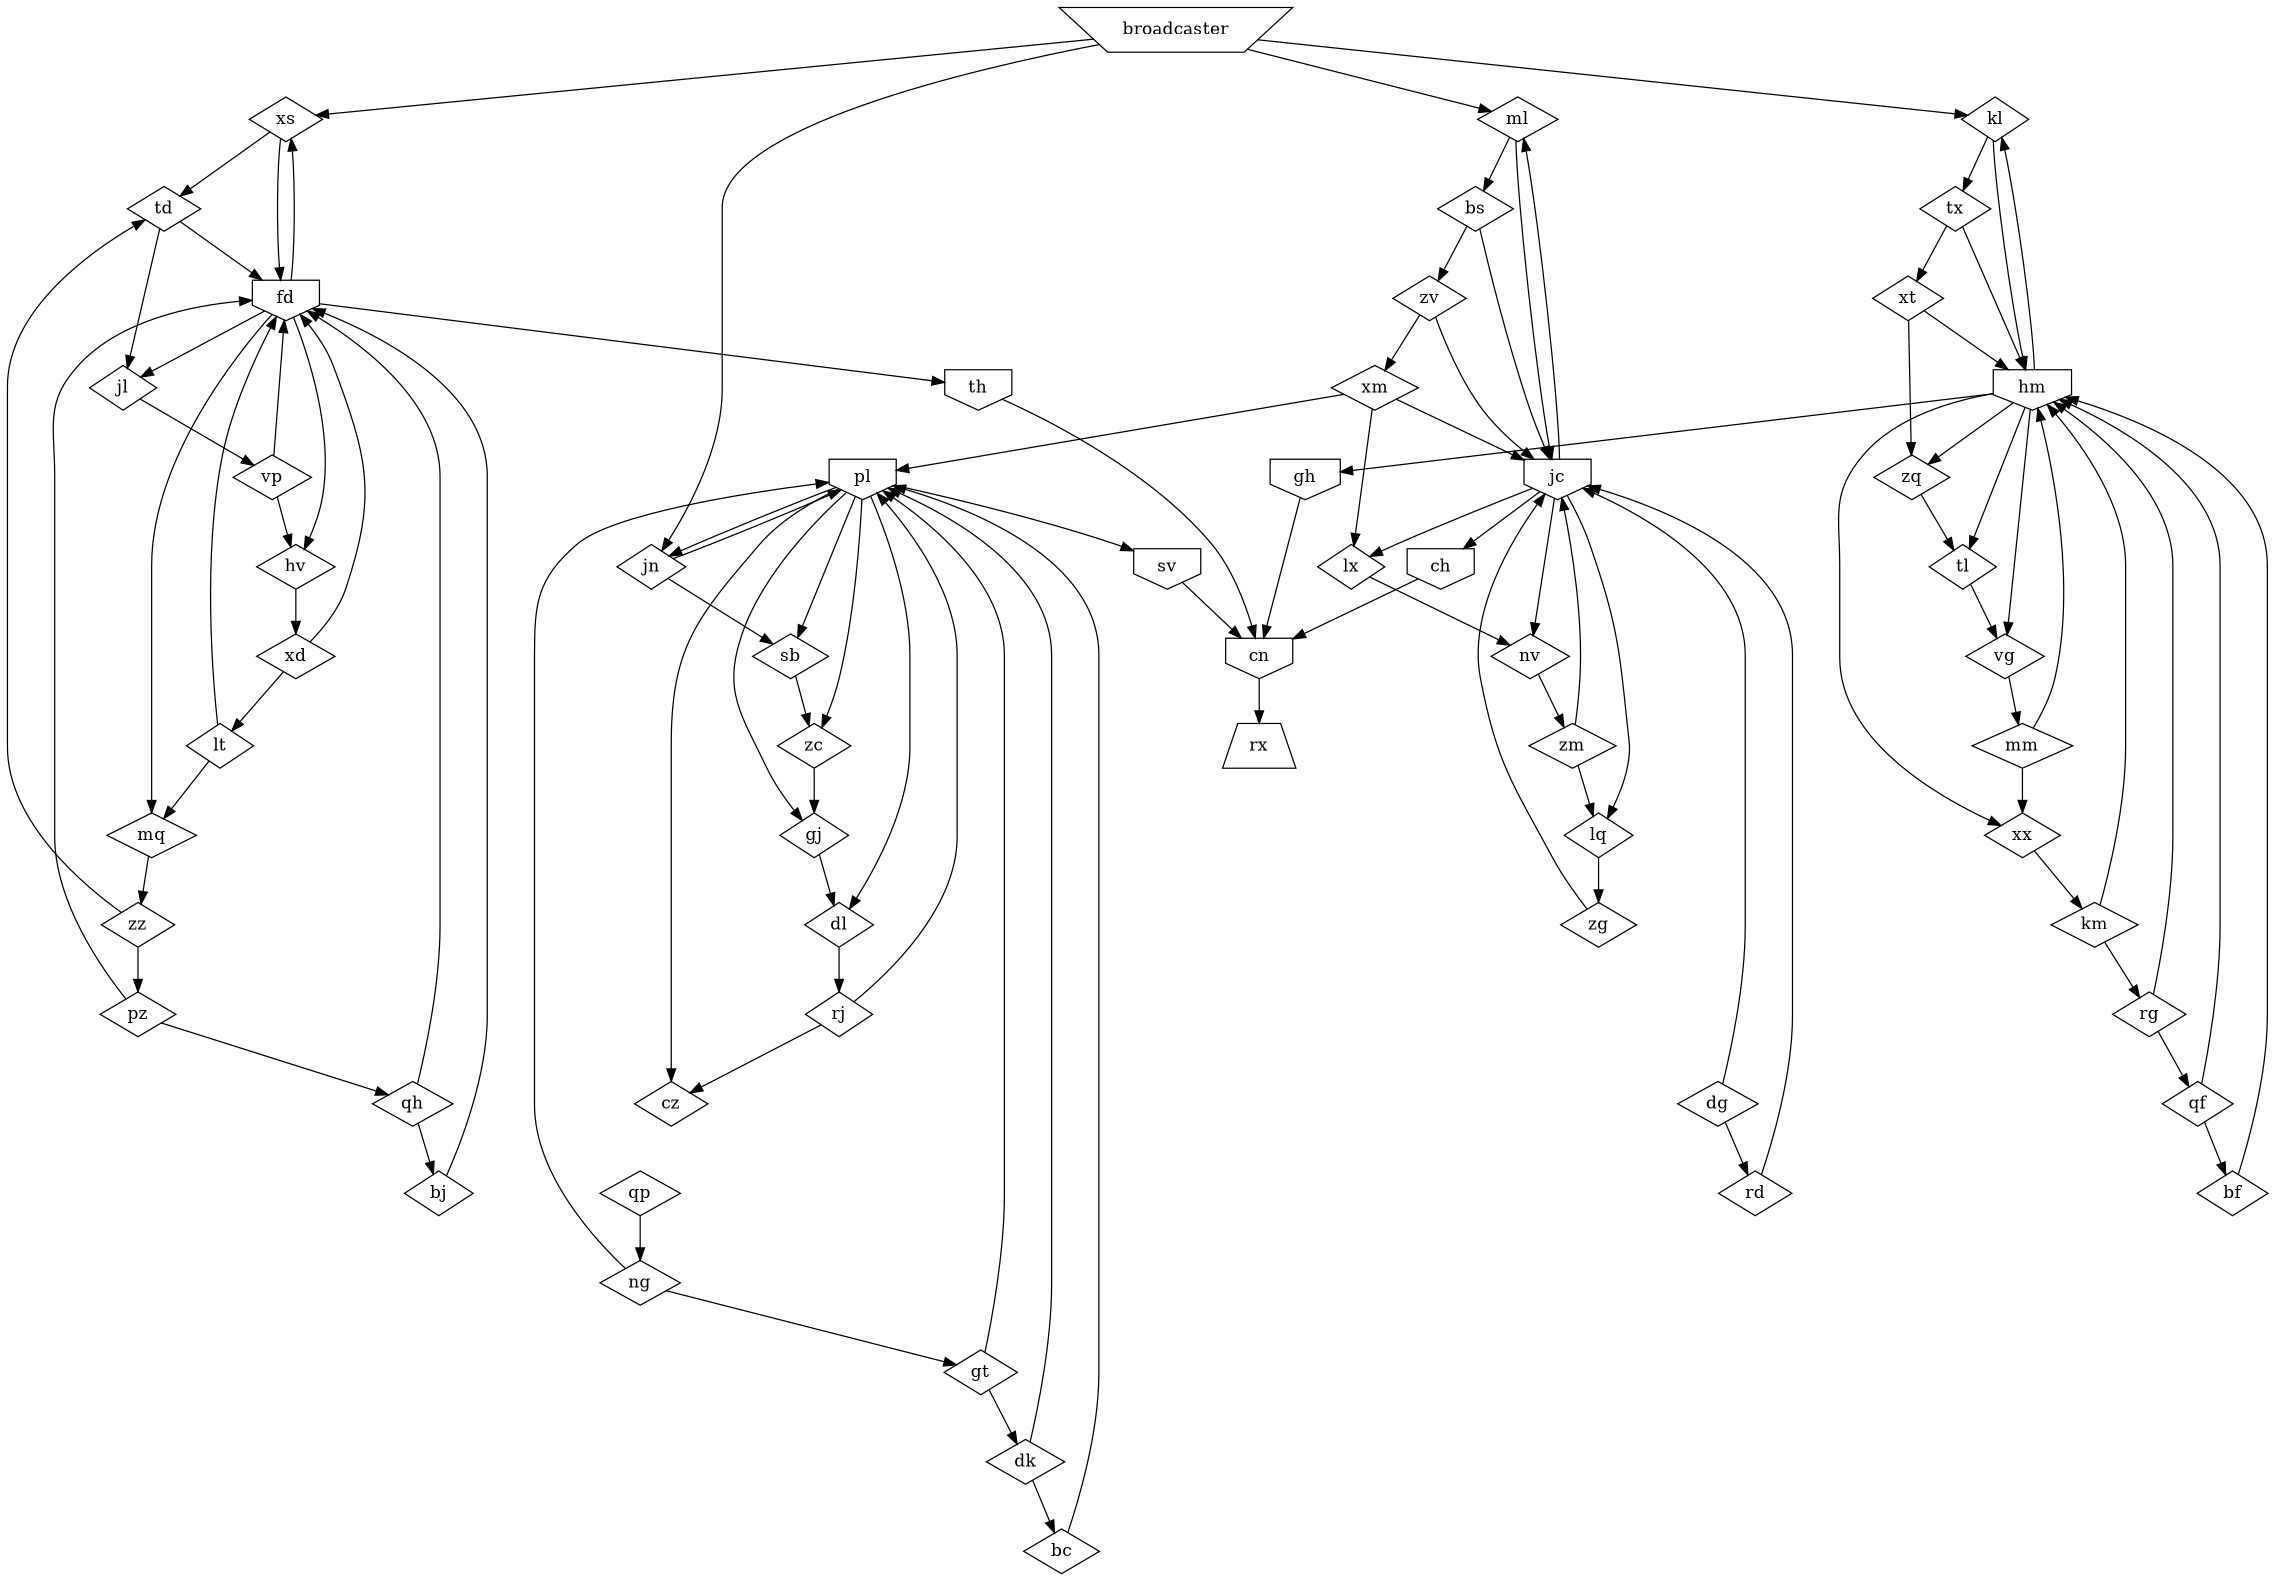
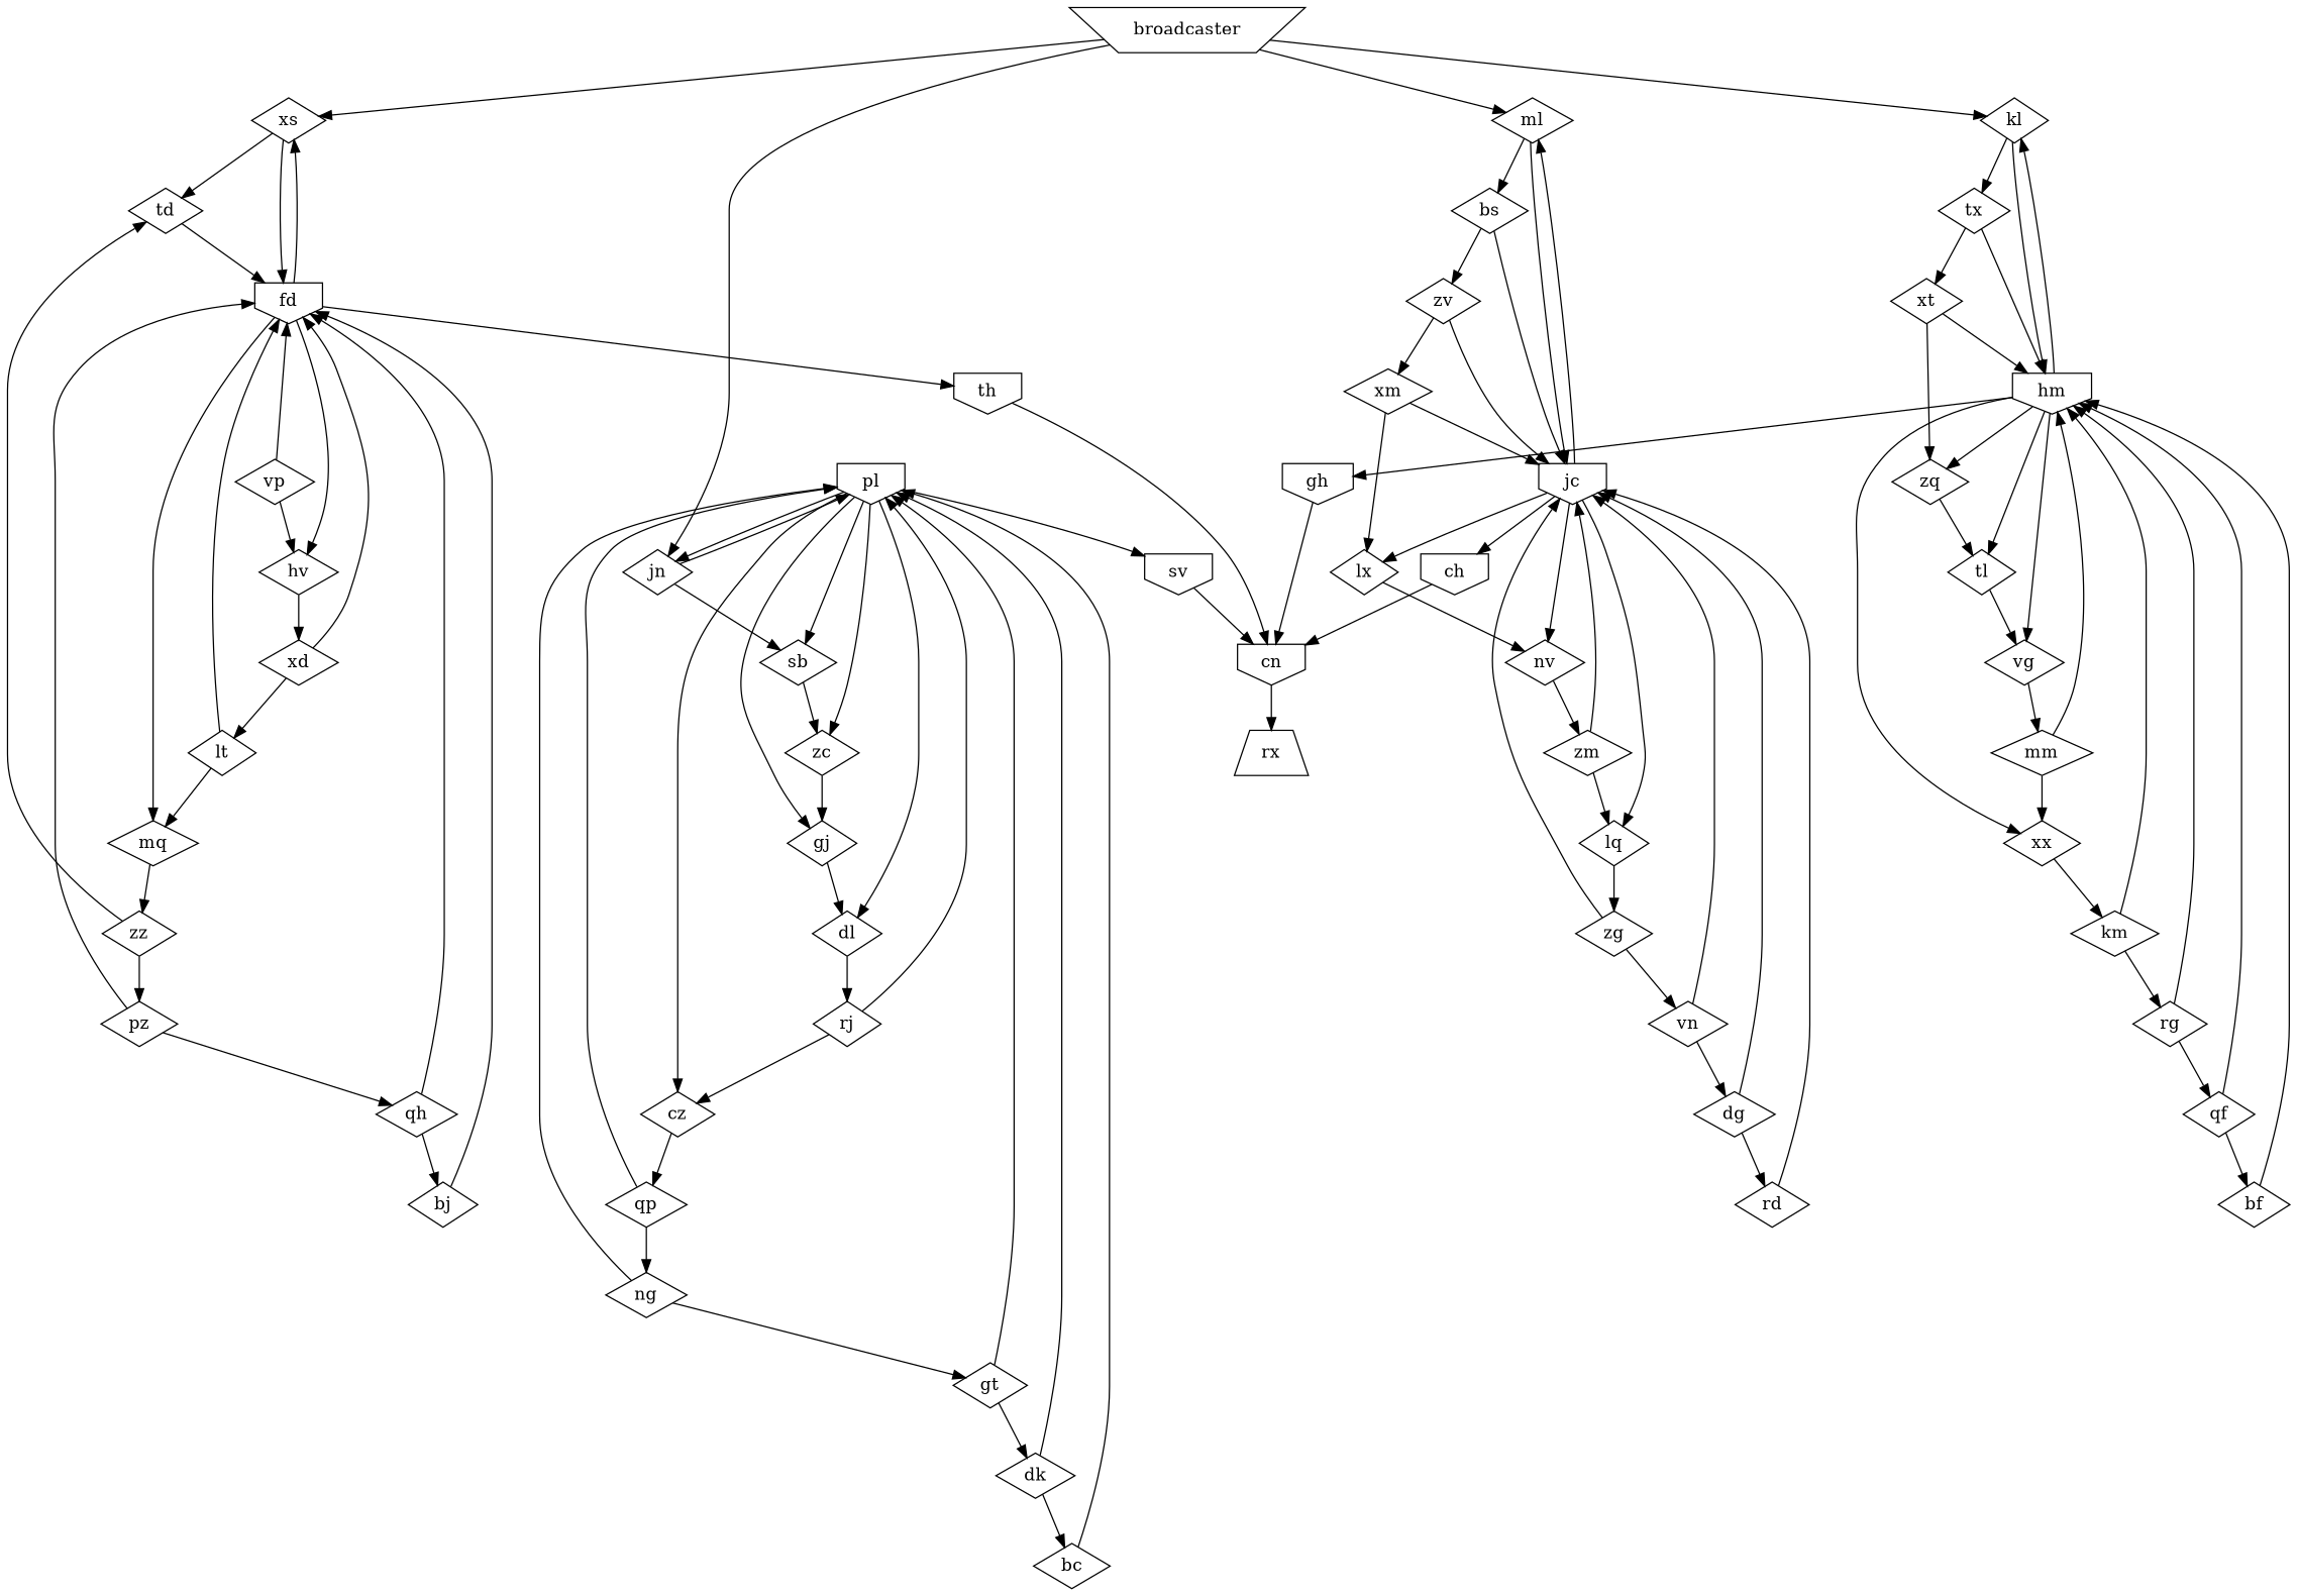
  digraph {
    node [shape=diamond]
    rx [shape=trapezium]
    qp
    ng
    pl [shape=invhouse]
    gt
    zc
    gj
    dl
    cz
    jn
    sb
    sv [shape=invhouse]
    dk
    rj
    cn [shape=invhouse]
    mq
    zz
    pz
    td
    fd [shape=invhouse]
-   jl
    xs
    th [shape=invhouse]
    hv
    qh
    lq
    zg
    jc [shape=invhouse]
+   vn
    ch [shape=invhouse]
    lx
    nv
    ml
    dg
    zm
    bs
    zv
    xm
    vp
    xd
    rd
    km
    rg
    hm [shape=invhouse]
    qf
    xx
    kl
    gh [shape=invhouse]
    tl
    zq
    vg
    bf
    tx
    bj
    mm
    bc
    xt
    lt
    broadcaster [shape=invtrapezium]
    qp -> ng
-   xm -> pl
+   qp -> pl
    ng -> pl
    ng -> gt
    pl -> zc
    pl -> gj
    pl -> dl
    pl -> cz
    pl -> jn
    pl -> sb
    pl -> sv
    gt -> pl
    gt -> dk
    zc -> gj
    gj -> dl
    dl -> rj
+   cz -> qp
    jn -> pl
    jn -> sb
    sb -> zc
    sv -> cn
    dk -> pl
    dk -> bc
    rj -> pl
    rj -> cz
    cn -> rx
    mq -> zz
    zz -> pz
    zz -> td
    pz -> fd
    pz -> qh
    td -> fd
-   td -> jl
    fd -> mq
-   fd -> jl
    fd -> xs
    fd -> th
    fd -> hv
-   jl -> vp
    xs -> td
    xs -> fd
    th -> cn
    hv -> xd
    qh -> fd
    qh -> bj
    lq -> zg
    zg -> jc
+   zg -> vn
    jc -> lq
    jc -> ch
    jc -> lx
    jc -> nv
    jc -> ml
+   vn -> jc
+   vn -> dg
    ch -> cn
    lx -> nv
    nv -> zm
    ml -> jc
    ml -> bs
    dg -> jc
    dg -> rd
    zm -> lq
    zm -> jc
    bs -> jc
    bs -> zv
    zv -> jc
    zv -> xm
    xm -> jc
    xm -> lx
    vp -> fd
    vp -> hv
    xd -> fd
    xd -> lt
    rd -> jc
    km -> rg
    km -> hm
    rg -> hm
    rg -> qf
    hm -> xx
    hm -> kl
    hm -> gh
    hm -> tl
    hm -> zq
    hm -> vg
    qf -> hm
    qf -> bf
    xx -> km
    kl -> hm
    kl -> tx
    gh -> cn
    tl -> vg
    zq -> tl
    vg -> mm
    bf -> hm
    tx -> hm
    tx -> xt
    bj -> fd
    mm -> hm
    mm -> xx
    bc -> pl
    xt -> hm
    xt -> zq
    lt -> mq
    lt -> fd
    broadcaster -> jn
    broadcaster -> xs
    broadcaster -> ml
    broadcaster -> kl
  }
